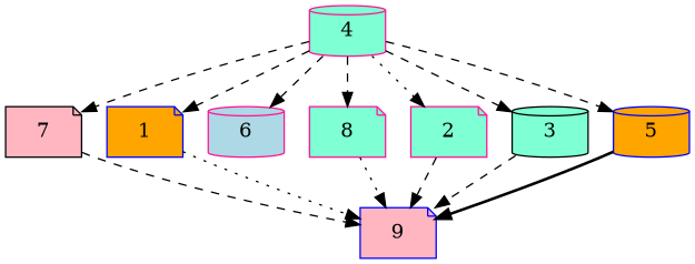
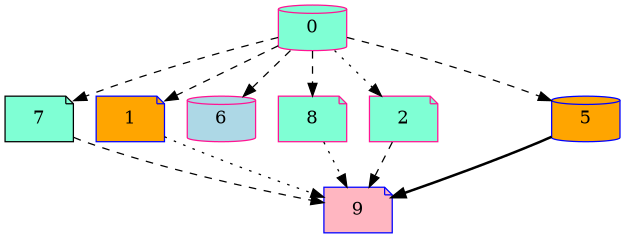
  digraph {
    "Duplicate states"=0
    GraphType=F_J
    "Max states in OPEN"=0
    Modes="120000ms; topo-ordered tasks, ; Pruning: task equivalence, fixed order ready list, ; F-value: ; Optimisation: best schedule length (SL) optimisation on equal, "
    NumberOfTasks=10
    "Pruned using list schedule length"=32393
    "States removed from OPEN"=0
    TargetSystem="Homogeneous-16"
    "Time to schedule (ms)"=338
    "Total idle time"=67
    "Total schedule length"=33
    "Total sequential time"=55
    "Total states created"=44723
    node ["Finish time"=19 Processor=0 "Start time"=10 Weight=8 color=deeppink fillcolor=aquamarine shape=note style=filled]
    edge [Weight=5 style=dashed]
-   0 ["Finish time"=8 "Start time"=0 shape=cylinder label=4]
-   7 ["Finish time"=22 Processor=1 "Start time"=14 color=black fillcolor=lightpink]
+   0 ["Finish time"=8 "Start time"=0 shape=cylinder]
+   7 ["Finish time"=22 Processor=1 "Start time"=14 color=black]
    1 [Weight=9 color=blue fillcolor=orange]
    6 [Processor=2 "Start time"=13 Weight=6 fillcolor=lightblue shape=cylinder]
    8 ["Finish time"=25 Processor=1 "Start time"=22 Weight=3]
    2 ["Finish time"=10 "Start time"=8 Weight=2]
-   3 ["Finish time"=20 Processor=3 "Start time"=15 Weight=5 color=black shape=cylinder]
    5 ["Finish time"=13 Processor=5 Weight=3 color=blue fillcolor=orange shape=cylinder]
    9 ["Finish time"=33 Processor=1 "Start time"=26 Weight=7 color=blue fillcolor=lightpink]
    0 -> 7 [Weight=6]
    0 -> 1 [Weight=8]
    0 -> 6
    0 -> 8 [Weight=8]
    0 -> 2 [Weight=9 style=dotted]
-   0 -> 3 [Weight=7]
    0 -> 5 [Weight=2]
    7 -> 9
    1 -> 9 [Weight=3 style=dotted]
    8 -> 9 [Weight=9 style=dotted]
    2 -> 9 [Weight=9]
-   3 -> 9 [Weight=6]
    5 -> 9 [style=bold]
  }
